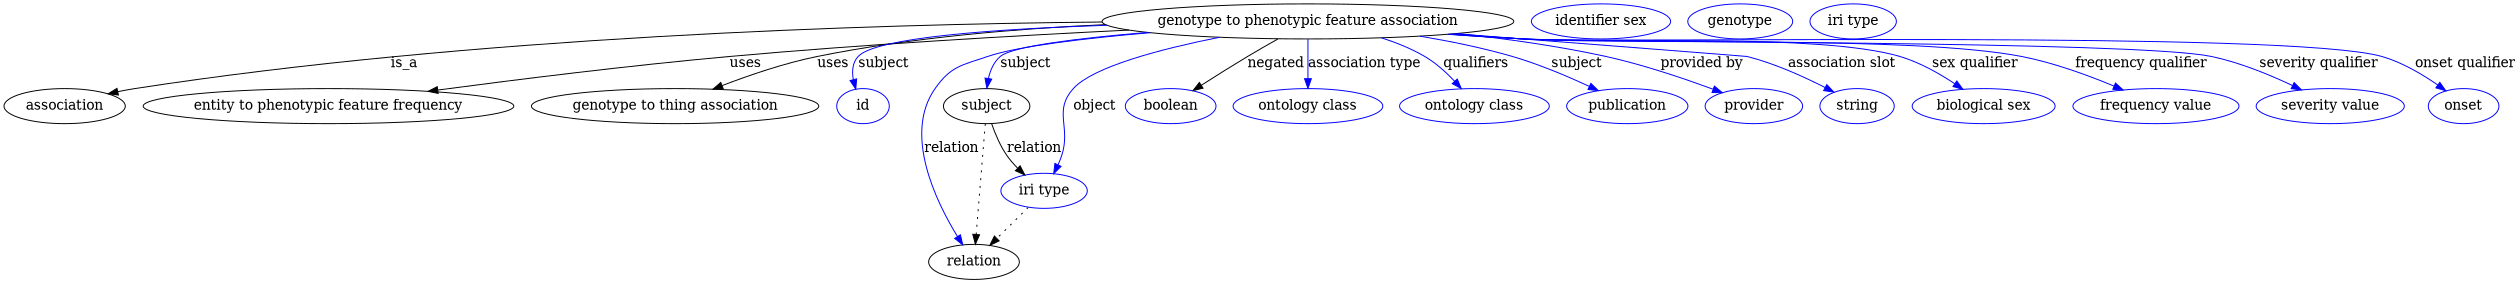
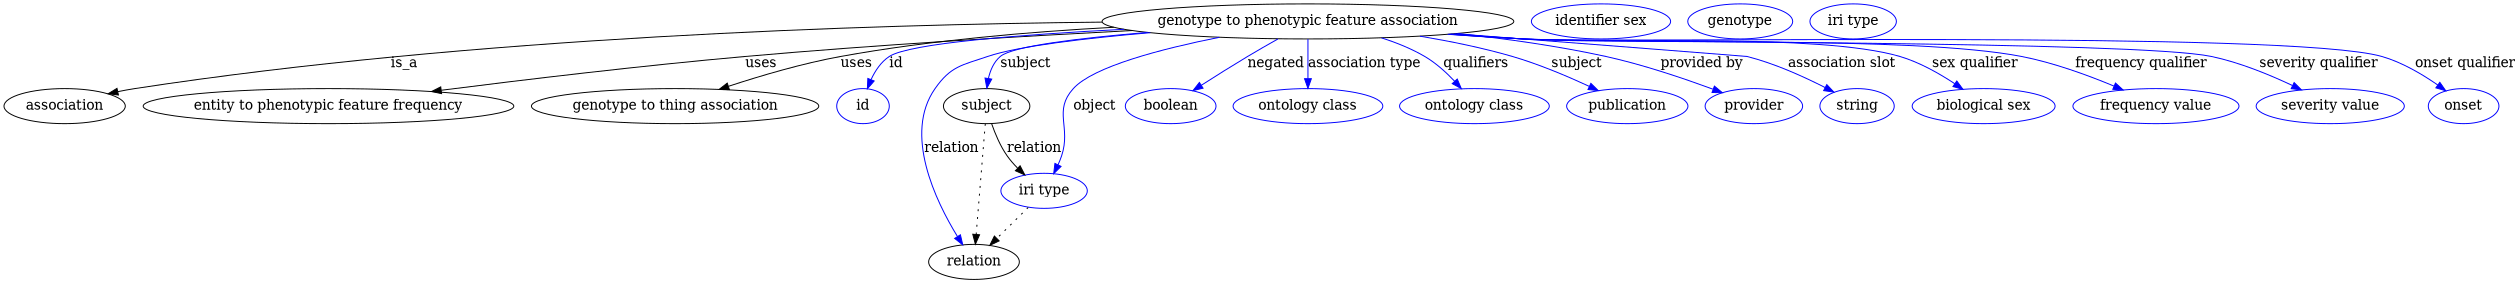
  digraph {
    node [color=blue]
    edge [color=blue style=solid]
    n1 [height=0.5 label="genotype to phenotypic feature association" width=4.4827 color=""]
    association [height=0.5 width=1.3723 color=""]
    n3 [height=0.5 label="entity to phenotypic feature frequency" width=4.1417 color=""]
    "genotype to thing association" [height=0.5 width=3.153 color=""]
    id [height=0.5 width=0.75]
    subject [height=0.5 width=0.97656 color=""]
    relation [height=0.5 width=1.031 color=""]
    n8 [height=0.5 label="iri type" width=0.9834]
    n9 [height=0.5 label=boolean width=1.0584]
    n10 [height=0.5 label="ontology class" width=1.6931]
    n11 [height=0.5 label="ontology class" width=1.6931]
    n12 [height=0.5 label=publication width=1.3859]
    n13 [height=0.5 label=provider width=1.1129]
    n14 [height=0.5 label=string width=0.8403]
    n15 [height=0.5 label="biological sex" width=1.652]
    n16 [height=0.5 label="frequency value" width=1.8561]
    n17 [height=0.5 label="severity value" width=1.6517]
    n18 [height=0.5 label=onset width=0.79928]
    n19 [height=0.5 label="identifier sex" width=1.652]
    n20 [height=0.5 label=genotype width=1.1812]
    n21 [height=0.5 label="iri type" width=0.9834]
    n1 -> association [label=is_a color="" style=""]
    n1 -> n3 [label=uses color="" style=""]
    n1 -> "genotype to thing association" [label=uses color="" style=""]
-   n1 -> id [label=subject]
+   n1 -> id [label=id]
    n1 -> subject [label=subject]
    n1 -> relation [label=relation]
    n1 -> n8 [label=object]
-   n1 -> n9 [color=black label=negated]
+   n1 -> n9 [label=negated]
    n1 -> n10 [label="association type"]
    n1 -> n11 [label=qualifiers]
    n1 -> n12 [label=subject]
    n1 -> n13 [label="provided by"]
    n1 -> n14 [label="association slot"]
    n1 -> n15 [label="sex qualifier"]
    n1 -> n16 [label="frequency qualifier"]
    n1 -> n17 [label="severity qualifier"]
    n1 -> n18 [label="onset qualifier"]
    subject -> relation [style=dotted color=""]
    subject -> n8 [label=relation color="" style=""]
    n8 -> relation [style=dotted color=""]
  }
